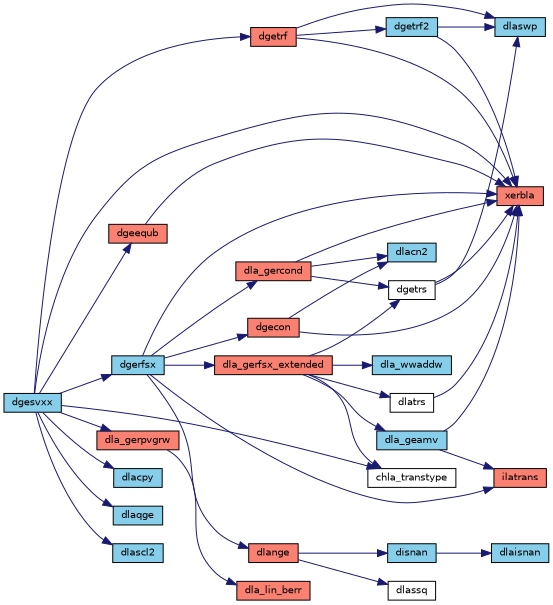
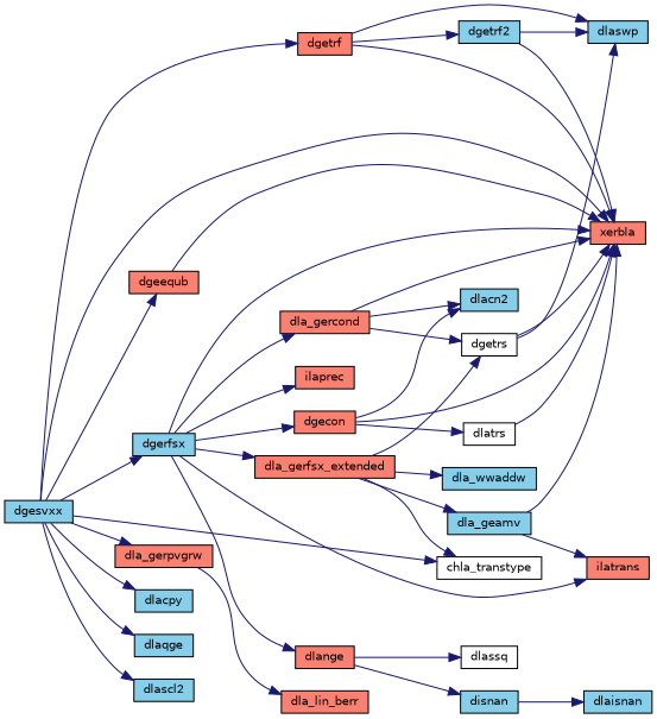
  digraph {
    rankdir=LR
    node [color=black fillcolor=skyblue fontname=Helvetica fontsize=10 shape=record style=filled]
    edge [color=midnightblue fontname=Helvetica fontsize=10 labelfontname=Helvetica labelfontsize=10 style=solid]
    n1 [fontcolor=black height=0.2 label=dgesvxx width=0.4]
    n2 [fillcolor=salmon height=0.2 label=dgeequb width=0.4]
    n3 [fillcolor=salmon height=0.2 label=xerbla width=0.4]
    n4 [height=0.2 label=dgerfsx width=0.4]
    n5 [fillcolor=salmon height=0.2 label=dgetrf width=0.4]
    n6 [fillcolor=salmon height=0.2 label=dla_gerpvgrw width=0.4]
    n7 [height=0.2 label=dlacpy width=0.4]
    n8 [height=0.2 label=dlaqge width=0.4]
    n9 [height=0.2 label=dlascl2 width=0.4]
    n10 [fillcolor=white height=0.2 label=chla_transtype width=0.4]
    n11 [fillcolor=salmon height=0.2 label=dgecon width=0.4]
    n12 [fillcolor=salmon height=0.2 label=dla_gercond width=0.4]
    n13 [fillcolor=salmon height=0.2 label=dla_gerfsx_extended width=0.4]
    n14 [fillcolor=salmon height=0.2 label=ilatrans width=0.4]
    n15 [fillcolor=salmon height=0.2 label=dlange width=0.4]
+   n16 [fillcolor=salmon height=0.2 label=ilaprec width=0.4]
    n17 [fillcolor=white height=0.2 label=dgetrs width=0.4]
    n18 [height=0.2 label=dlaswp width=0.4]
    n19 [height=0.2 label=dgetrf2 width=0.4]
    n20 [fillcolor=salmon height=0.2 label=dla_lin_berr width=0.4]
    n21 [height=0.2 label=dlacn2 width=0.4]
    n22 [fillcolor=white height=0.2 label=dlatrs width=0.4]
    n23 [height=0.2 label=dla_geamv width=0.4]
    n24 [height=0.2 label=dla_wwaddw width=0.4]
    n25 [height=0.2 label=disnan width=0.4]
    n26 [fillcolor=white height=0.2 label=dlassq width=0.4]
    n27 [height=0.2 label=dlaisnan width=0.4]
    n1 -> n2
    n1 -> n3
    n1 -> n4
    n1 -> n5
    n1 -> n6
    n1 -> n7
    n1 -> n8
    n1 -> n9
    n1 -> n10
    n2 -> n3
    n4 -> n3
    n4 -> n11
    n4 -> n12
    n4 -> n13
    n4 -> n14
    n4 -> n15
+   n4 -> n16
    n5 -> n3
    n5 -> n18
    n5 -> n19
    n6 -> n20
    n11 -> n3
    n11 -> n21
-   n13 -> n22
+   n11 -> n22
    n12 -> n3
    n12 -> n17
    n12 -> n21
    n13 -> n10
    n13 -> n17
    n13 -> n23
    n13 -> n24
    n15 -> n25
    n15 -> n26
    n17 -> n3
    n17 -> n18
    n19 -> n3
    n19 -> n18
    n22 -> n3
    n23 -> n3
    n23 -> n14
    n25 -> n27
  }
